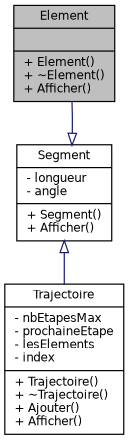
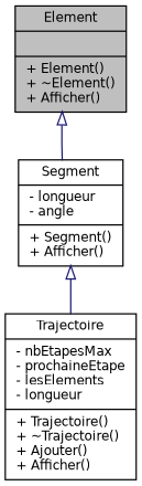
  digraph {
    node [color=black fillcolor=white fontname=Helvetica fontsize=10 shape=record style=filled]
    edge [arrowtail=onormal color=midnightblue dir=back fontname=Helvetica fontsize=10 labelfontname=Helvetica labelfontsize=10 style=solid]
    n1 [fillcolor=grey75 fontcolor=black height=0.2 label="{Element\n||+ Element()\l+ ~Element()\l+ Afficher()\l}" width=0.4]
    n2 [height=0.2 label="{Segment\n|- longueur\l- angle\l|+ Segment()\l+ Afficher()\l}" width=0.4]
-   n3 [height=0.2 label="{Trajectoire\n|- nbEtapesMax\l- prochaineEtape\l- lesElements\l- index\l|+ Trajectoire()\l+ ~Trajectoire()\l+ Ajouter()\l+ Afficher()\l}" width=0.4]
-   n2 -> n1
+   n3 [height=0.2 label="{Trajectoire\n|- nbEtapesMax\l- prochaineEtape\l- lesElements\l- longueur\l|+ Trajectoire()\l+ ~Trajectoire()\l+ Ajouter()\l+ Afficher()\l}" width=0.4]
+   n1 -> n2
    n2 -> n3
  }
